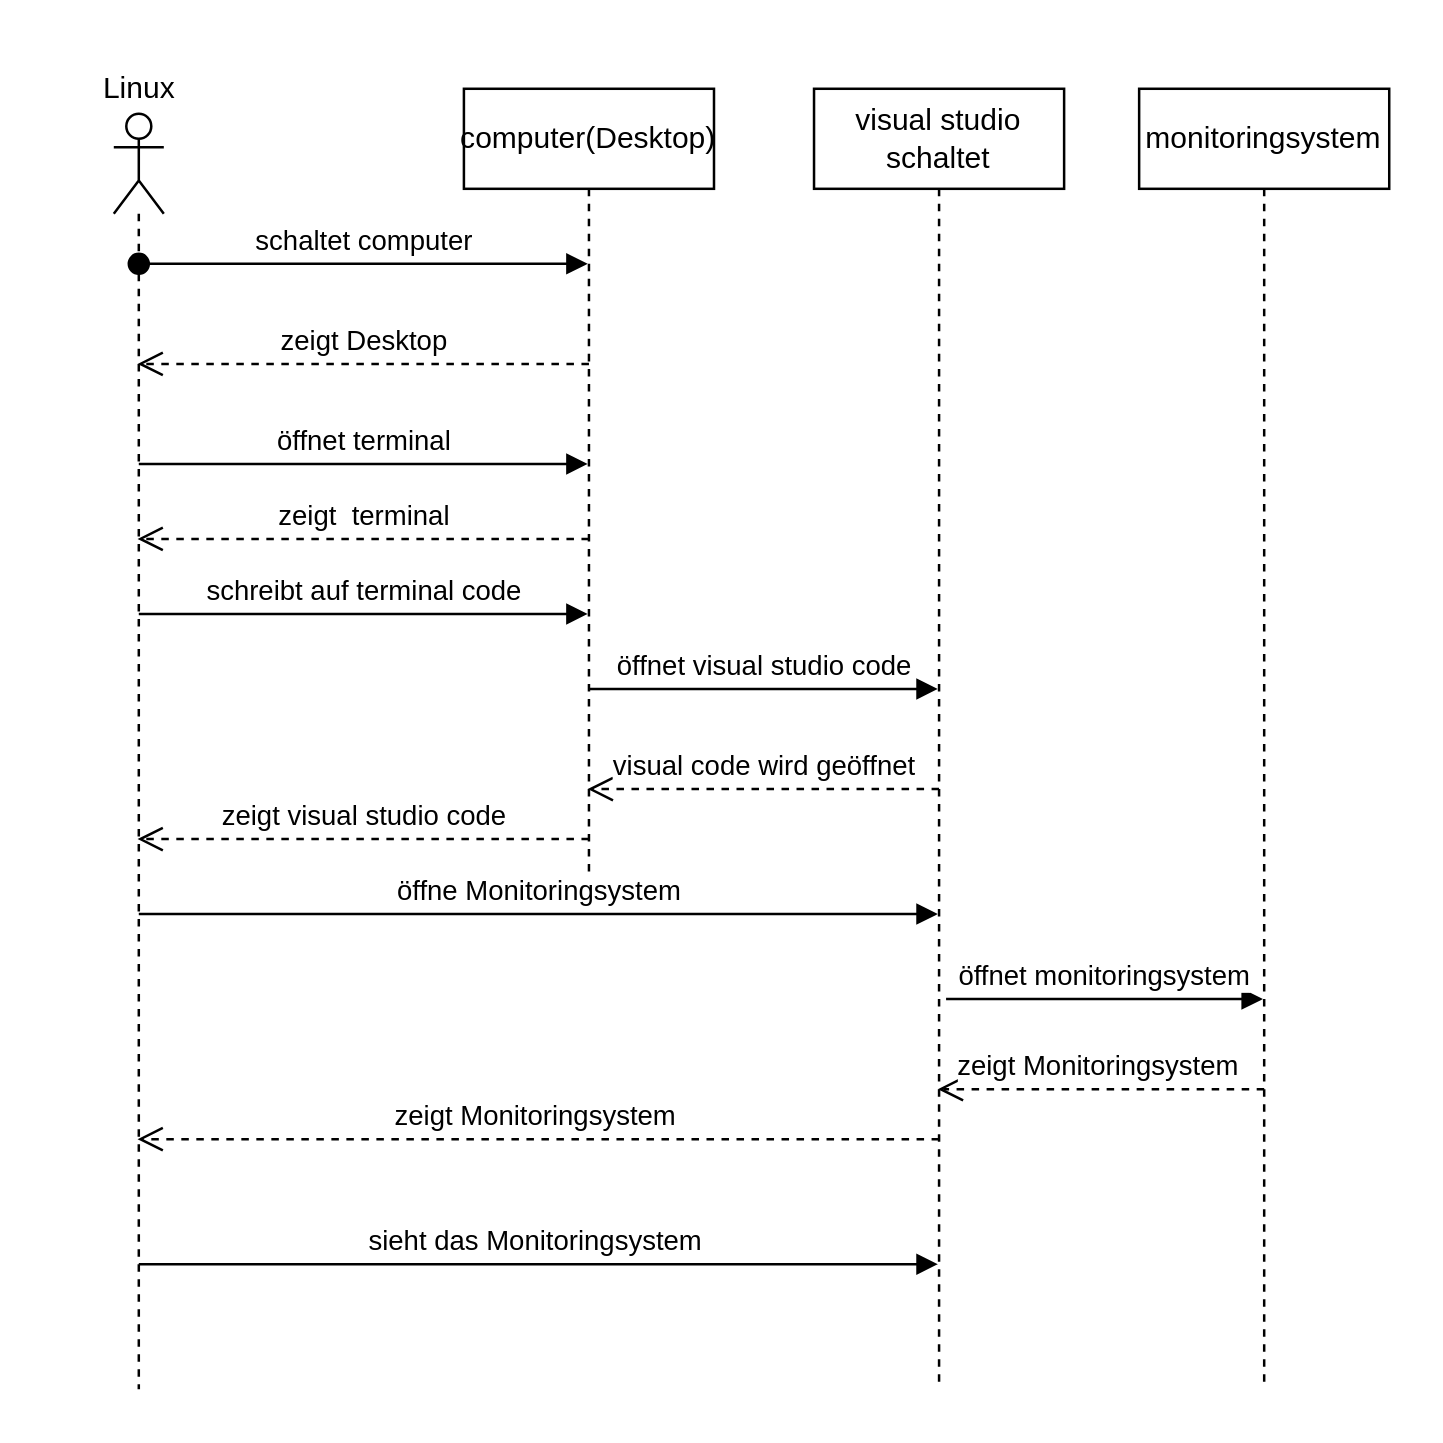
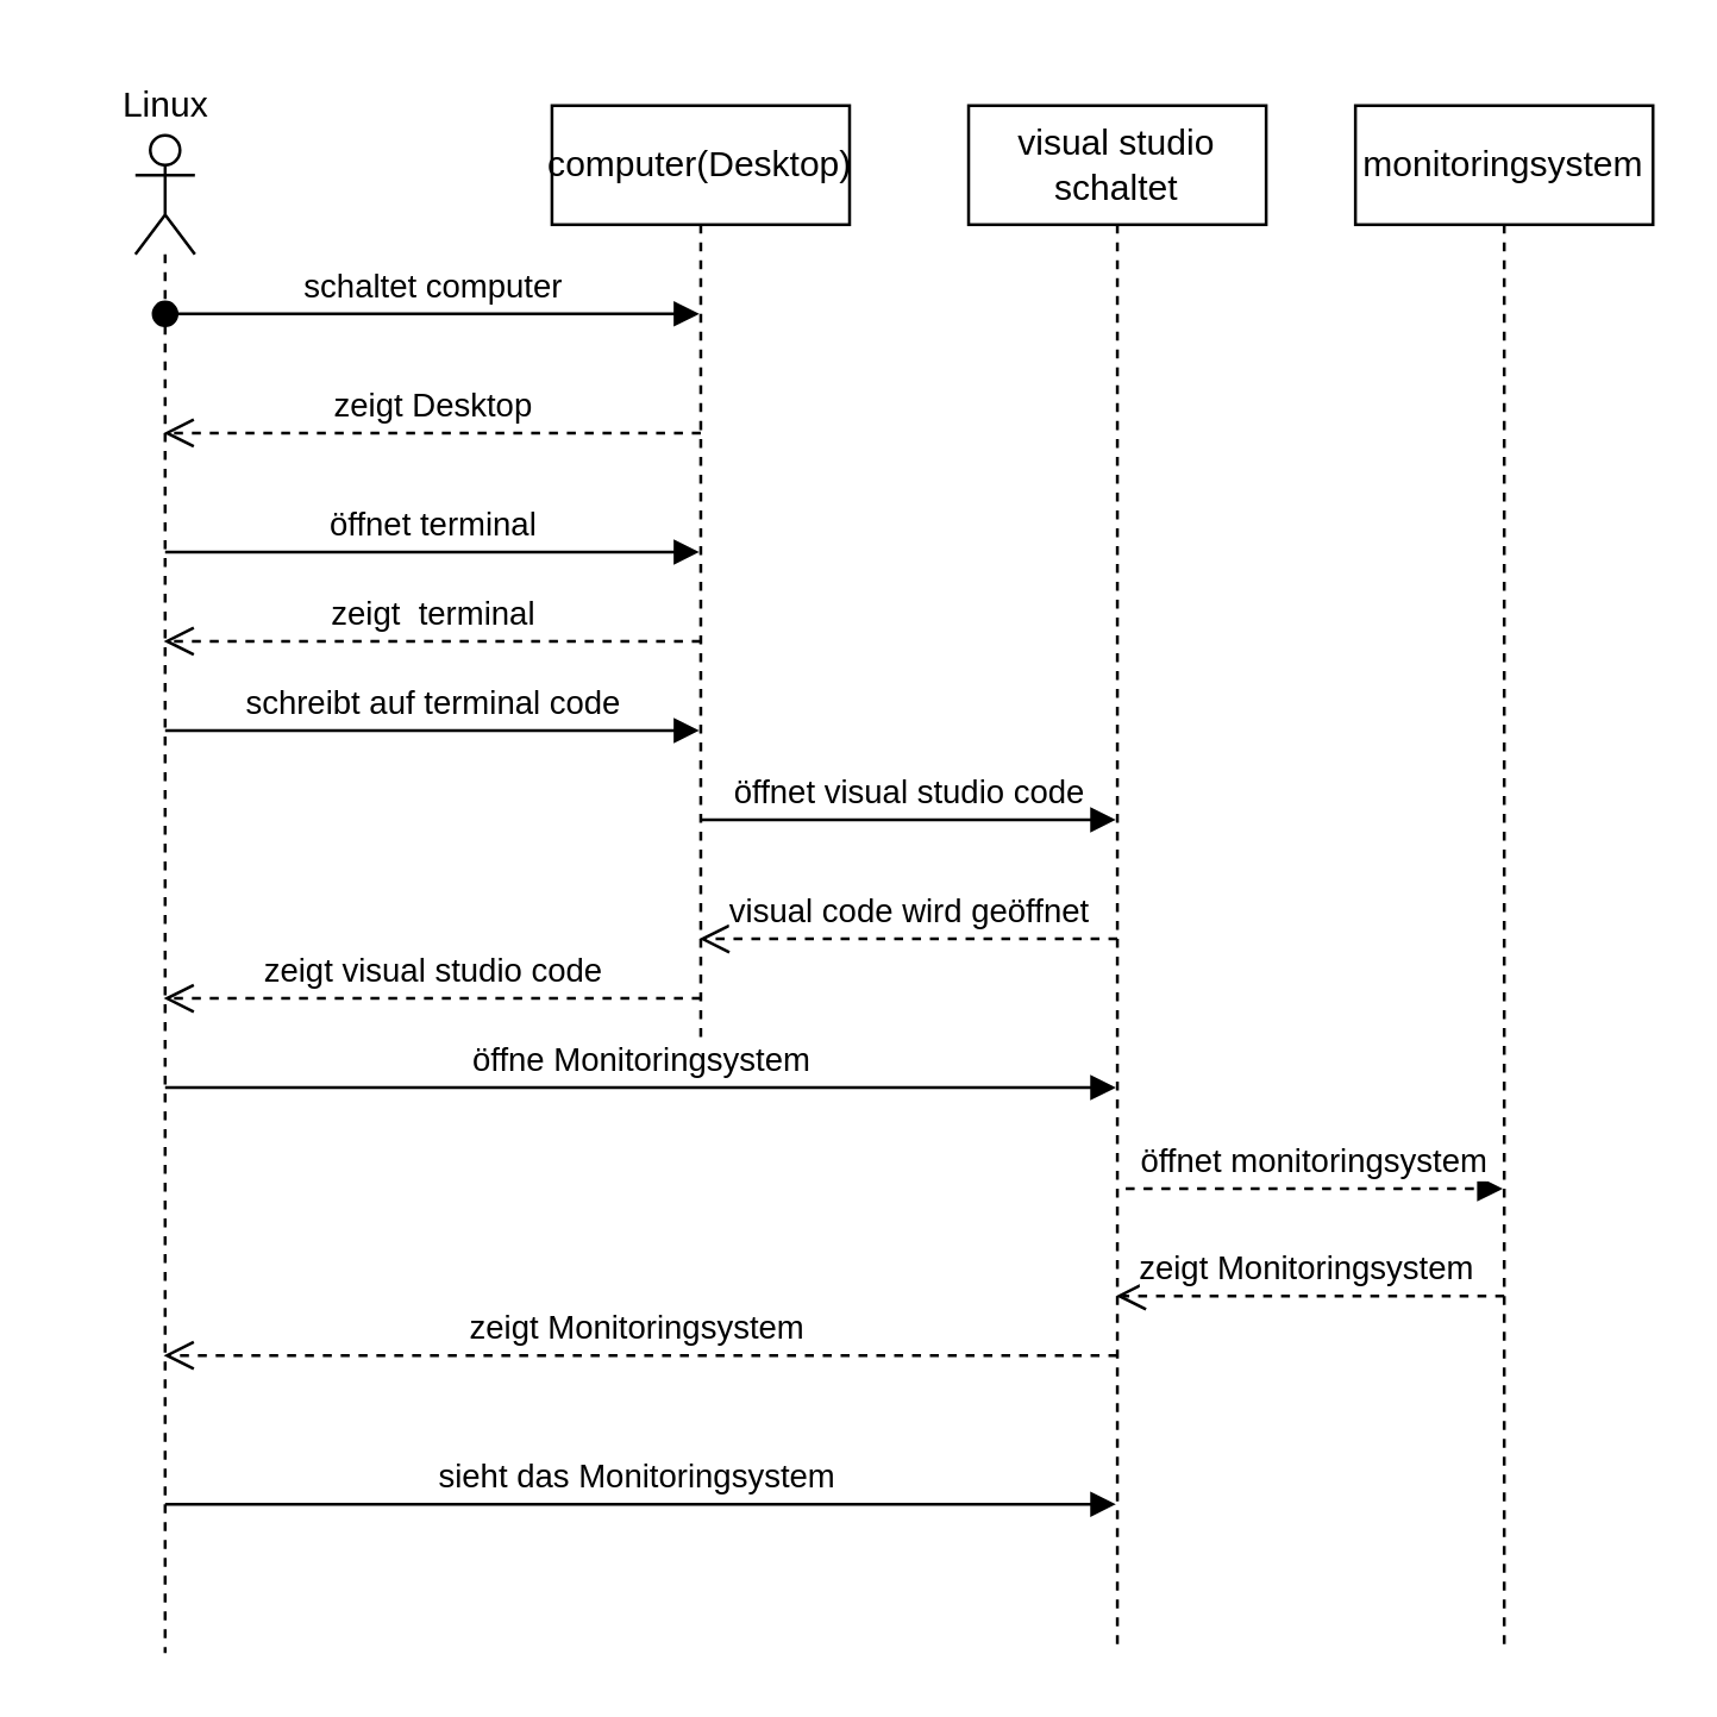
  <mxCell id="0" />
  <mxCell id="1" parent="0" />
  <mxCell id="2" value="" style="shape=umlLifeline;participant=umlActor;perimeter=lifelinePerimeter;whiteSpace=wrap;html=1;container=1;collapsible=0;recursiveResize=0;verticalAlign=top;spacingTop=36;outlineConnect=0;" vertex="1" parent="1"><mxGeometry x="45" y="45" width="20" height="510" as="geometry" /></mxCell>
  <mxCell id="3" value="Linux" style="text;html=1;align=center;verticalAlign=middle;resizable=0;points=[];autosize=1;strokeColor=none;fillColor=none;" vertex="1" parent="1"><mxGeometry x="20" y="20" width="70" height="30" as="geometry" /></mxCell>
  <mxCell id="4" value="computer(Desktop)" style="shape=umlLifeline;perimeter=lifelinePerimeter;whiteSpace=wrap;html=1;container=1;collapsible=0;recursiveResize=0;outlineConnect=0;" vertex="1" parent="1"><mxGeometry x="185" y="35" width="100" height="320" as="geometry" /></mxCell>
  <mxCell id="5" value="zeigt&amp;nbsp; terminal" style="html=1;verticalAlign=bottom;endArrow=open;dashed=1;endSize=8;rounded=0;" edge="1" parent="4" target="2"><mxGeometry x="-0.003" relative="1" as="geometry"><mxPoint x="50" y="180" as="sourcePoint" /><mxPoint x="-30" y="180" as="targetPoint" /><mxPoint as="offset" /></mxGeometry></mxCell>
  <mxCell id="6" value="öffnet visual studio code" style="html=1;verticalAlign=bottom;endArrow=block;rounded=0;" edge="1" parent="4" target="12"><mxGeometry width="80" relative="1" as="geometry"><mxPoint x="50" y="240" as="sourcePoint" /><mxPoint x="130" y="240" as="targetPoint" /></mxGeometry></mxCell>
  <mxCell id="7" value="schaltet computer" style="html=1;verticalAlign=bottom;startArrow=oval;startFill=1;endArrow=block;startSize=8;rounded=0;" edge="1" parent="1" target="4"><mxGeometry width="60" relative="1" as="geometry"><mxPoint x="55" y="105" as="sourcePoint" /><mxPoint x="115" y="105" as="targetPoint" /></mxGeometry></mxCell>
  <mxCell id="8" value="monitoringsystem" style="shape=umlLifeline;perimeter=lifelinePerimeter;whiteSpace=wrap;html=1;container=1;collapsible=0;recursiveResize=0;outlineConnect=0;" vertex="1" parent="1"><mxGeometry x="455" y="35" width="100" height="520" as="geometry" /></mxCell>
  <mxCell id="9" value="zeigt Desktop" style="html=1;verticalAlign=bottom;endArrow=open;dashed=1;endSize=8;rounded=0;" edge="1" parent="1" target="2"><mxGeometry relative="1" as="geometry"><mxPoint x="235" y="145" as="sourcePoint" /><mxPoint x="155" y="145" as="targetPoint" /></mxGeometry></mxCell>
  <mxCell id="10" value="öffnet terminal" style="html=1;verticalAlign=bottom;endArrow=block;rounded=0;" edge="1" parent="1" target="4"><mxGeometry width="80" relative="1" as="geometry"><mxPoint x="55" y="185" as="sourcePoint" /><mxPoint x="135" y="185" as="targetPoint" /></mxGeometry></mxCell>
  <mxCell id="11" value="schreibt auf terminal code" style="html=1;verticalAlign=bottom;endArrow=block;rounded=0;" edge="1" parent="1" target="4"><mxGeometry width="80" relative="1" as="geometry"><mxPoint x="55" y="245" as="sourcePoint" /><mxPoint x="135" y="245" as="targetPoint" /></mxGeometry></mxCell>
  <mxCell id="12" value="visual studio schaltet" style="shape=umlLifeline;perimeter=lifelinePerimeter;whiteSpace=wrap;html=1;container=1;collapsible=0;recursiveResize=0;outlineConnect=0;" vertex="1" parent="1"><mxGeometry x="325" y="35" width="100" height="520" as="geometry" /></mxCell>
  <mxCell id="13" value="visual code wird geöffnet" style="html=1;verticalAlign=bottom;endArrow=open;dashed=1;endSize=8;rounded=0;" edge="1" parent="1" target="4"><mxGeometry relative="1" as="geometry"><mxPoint x="375" y="315" as="sourcePoint" /><mxPoint x="295" y="315" as="targetPoint" /></mxGeometry></mxCell>
  <mxCell id="14" value="zeigt visual studio code" style="html=1;verticalAlign=bottom;endArrow=open;dashed=1;endSize=8;rounded=0;" edge="1" parent="1" target="2"><mxGeometry relative="1" as="geometry"><mxPoint x="235" y="335" as="sourcePoint" /><mxPoint x="155" y="335" as="targetPoint" /></mxGeometry></mxCell>
  <mxCell id="15" value="öffne Monitoringsystem" style="html=1;verticalAlign=bottom;endArrow=block;rounded=0;" edge="1" parent="1" target="12"><mxGeometry width="80" relative="1" as="geometry"><mxPoint x="55" y="365" as="sourcePoint" /><mxPoint x="135" y="365" as="targetPoint" /></mxGeometry></mxCell>
- <mxCell id="16" value="öffnet monitoringsystem" style="html=1;verticalAlign=bottom;endArrow=block;rounded=0;exitX=0.528;exitY=0.7;exitDx=0;exitDy=0;exitPerimeter=0;" edge="1" parent="1" source="12" target="8"><mxGeometry width="80" relative="1" as="geometry"><mxPoint x="385" y="395" as="sourcePoint" /><mxPoint x="475" y="405" as="targetPoint" /></mxGeometry></mxCell>
+ <mxCell id="16" value="öffnet monitoringsystem" style="html=1;verticalAlign=bottom;endArrow=block;rounded=0;exitX=0.528;exitY=0.7;exitDx=0;exitDy=0;exitPerimeter=0;dashed=1;" edge="1" parent="1" source="12" target="8"><mxGeometry width="80" relative="1" as="geometry"><mxPoint x="385" y="395" as="sourcePoint" /><mxPoint x="475" y="405" as="targetPoint" /></mxGeometry></mxCell>
  <mxCell id="17" value="zeigt Monitoringsystem&amp;nbsp;" style="html=1;verticalAlign=bottom;endArrow=open;dashed=1;endSize=8;rounded=0;" edge="1" parent="1" target="12"><mxGeometry relative="1" as="geometry"><mxPoint x="505" y="435" as="sourcePoint" /><mxPoint x="425" y="435" as="targetPoint" /></mxGeometry></mxCell>
  <mxCell id="18" value="zeigt Monitoringsystem&amp;nbsp;" style="html=1;verticalAlign=bottom;endArrow=open;dashed=1;endSize=8;rounded=0;" edge="1" parent="1" target="2"><mxGeometry relative="1" as="geometry"><mxPoint x="375" y="455" as="sourcePoint" /><mxPoint x="295" y="455" as="targetPoint" /></mxGeometry></mxCell>
  <mxCell id="19" value="sieht das Monitoringsystem&amp;nbsp;" style="html=1;verticalAlign=bottom;endArrow=block;rounded=0;" edge="1" parent="1" target="12"><mxGeometry width="80" relative="1" as="geometry"><mxPoint x="55" y="505" as="sourcePoint" /><mxPoint x="135" y="505" as="targetPoint" /></mxGeometry></mxCell>
